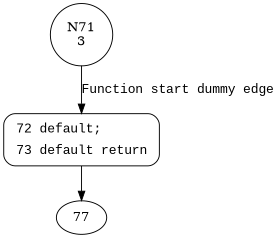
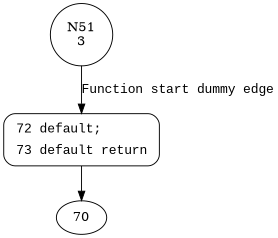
  digraph {
-   n1 [label="N71\n3" shape=circle]
+   n1 [label="N51\n3" shape=circle]
    n2 [fillcolor=white fontname="Courier New" label=<<table border="0" cellborder="0" cellpadding="3" bgcolor="white"><tr><td align="right">72</td><td align="left">default;</td></tr><tr><td align="right">73</td><td align="left">default return</td></tr></table>> penwidth=1 shape=Mrecord style="filled,bold"]
-   70 [label=77]
+   70
    n1 -> n2 [fontname="Courier New" label="Function start dummy edge"]
    n2 -> 70
  }
